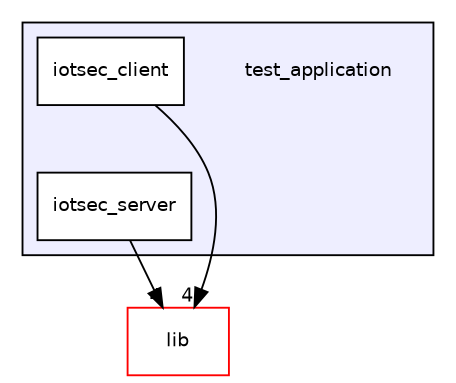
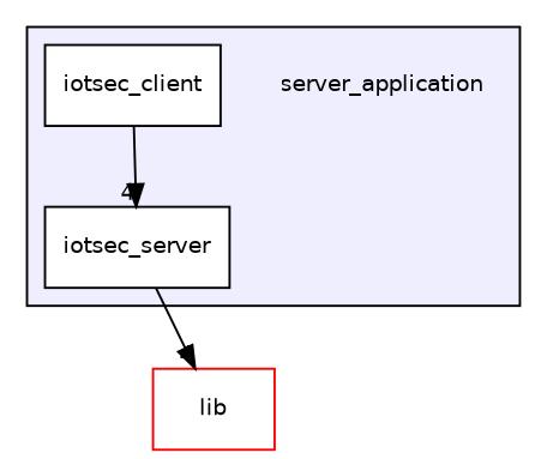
  digraph {
    compound=true
    node [fontname=Helvetica fontsize=10 shape=box fillcolor=white style=filled]
    edge [headlabel=4 labeldistance=1.5 labelfontname=Helvetica labelfontsize=10]
-   n1 [label=test_application shape=plaintext fillcolor="" style=""]
+   n1 [label=server_application shape=plaintext fillcolor="" style=""]
    n2 [label=iotsec_client]
    n3 [label=iotsec_server]
    n4 [color=red label=lib]
    subgraph cluster_1 {
      bgcolor="#eeeeff"
      pencolor=black
      n1
      n2
      n3
    }
-   n2 -> n4
+   n2 -> n3
    n3 -> n4
  }
